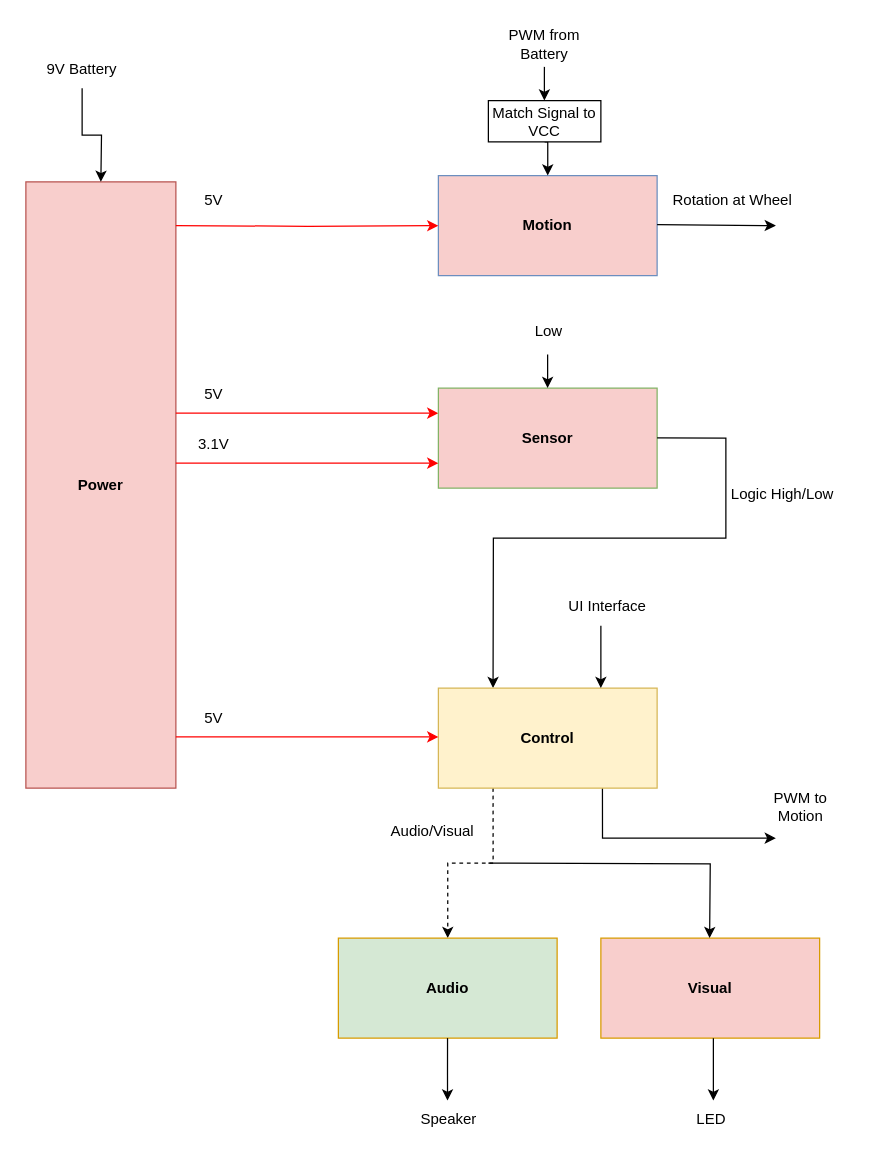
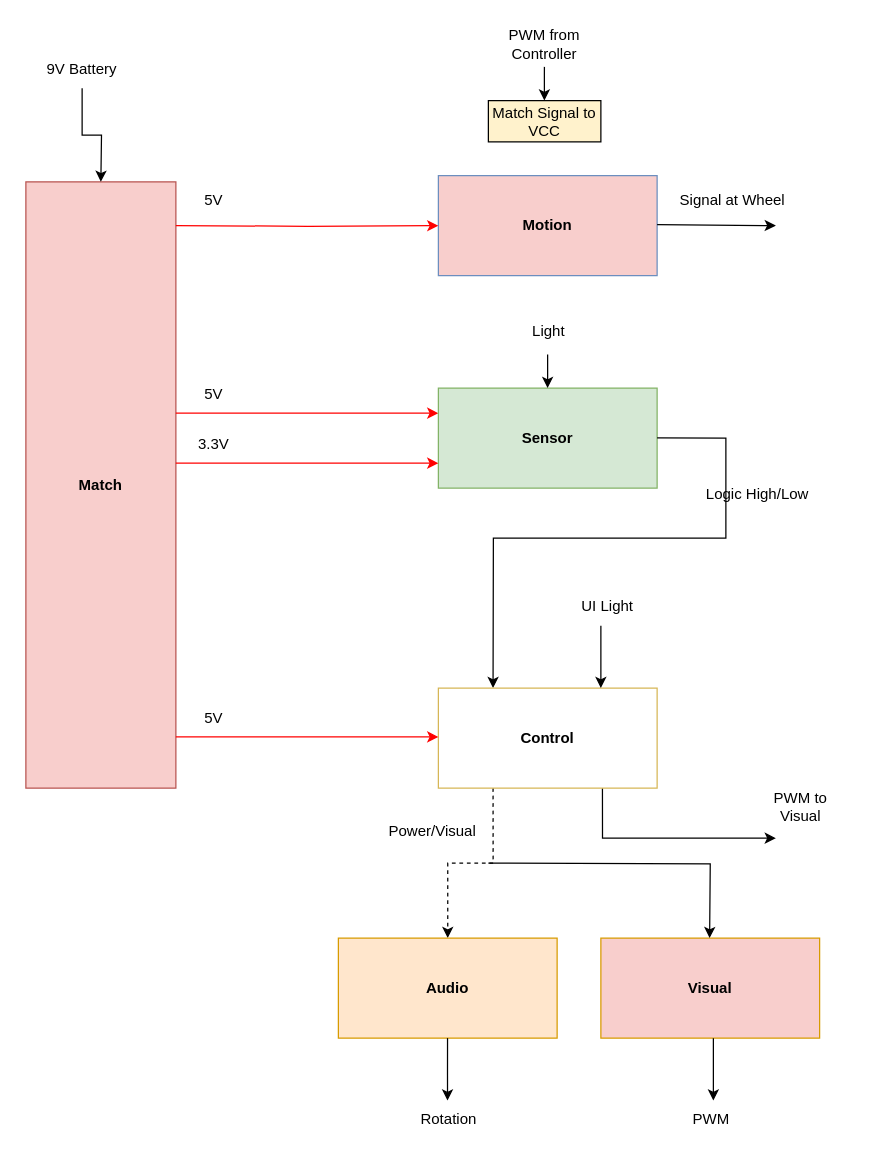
  <mxCell id="0" />
  <mxCell id="1" parent="0" />
- <mxCell id="2" value="&lt;b&gt;Power&lt;/b&gt;" style="rounded=0;whiteSpace=wrap;html=1;fillColor=#f8cecc;strokeColor=#b85450;" vertex="1" parent="1"><mxGeometry x="20" y="145" width="120" height="485" as="geometry" /></mxCell>
+ <mxCell id="2" value="&lt;b&gt;Match&lt;/b&gt;" style="rounded=0;whiteSpace=wrap;html=1;fillColor=#f8cecc;strokeColor=#b85450;" vertex="1" parent="1"><mxGeometry x="20" y="145" width="120" height="485" as="geometry" /></mxCell>
  <mxCell id="3" value="" style="endArrow=classic;html=1;rounded=0;exitX=0.25;exitY=1;exitDx=0;exitDy=0;entryX=0;entryY=0.25;entryDx=0;entryDy=0;strokeColor=#FF0000;" edge="1" parent="1" target="16"><mxGeometry width="50" height="50" relative="1" as="geometry"><mxPoint x="140" y="330" as="sourcePoint" /><mxPoint x="200" y="330" as="targetPoint" /></mxGeometry></mxCell>
  <mxCell id="4" value="5V" style="text;html=1;align=center;verticalAlign=middle;resizable=0;points=[];autosize=1;strokeColor=none;fillColor=none;" vertex="1" parent="1"><mxGeometry x="150" y="145" width="40" height="30" as="geometry" /></mxCell>
- <mxCell id="5" value="3.1V" style="text;html=1;align=center;verticalAlign=middle;resizable=0;points=[];autosize=1;strokeColor=none;fillColor=none;" vertex="1" parent="1"><mxGeometry x="145" y="340" width="50" height="30" as="geometry" /></mxCell>
+ <mxCell id="5" value="3.3V" style="text;html=1;align=center;verticalAlign=middle;resizable=0;points=[];autosize=1;strokeColor=none;fillColor=none;" vertex="1" parent="1"><mxGeometry x="145" y="340" width="50" height="30" as="geometry" /></mxCell>
  <mxCell id="6" style="edgeStyle=orthogonalEdgeStyle;rounded=0;orthogonalLoop=1;jettySize=auto;html=1;exitX=0.5;exitY=1;exitDx=0;exitDy=0;entryX=0.25;entryY=0;entryDx=0;entryDy=0;" edge="1" parent="1" source="7"><mxGeometry relative="1" as="geometry"><mxPoint x="80" y="145" as="targetPoint" /></mxGeometry></mxCell>
  <mxCell id="7" value="9V Battery" style="text;html=1;align=center;verticalAlign=middle;whiteSpace=wrap;rounded=0;" vertex="1" parent="1"><mxGeometry x="35" y="40" width="60" height="30" as="geometry" /></mxCell>
  <mxCell id="8" value="&lt;b&gt;Motion&lt;/b&gt;" style="rounded=0;whiteSpace=wrap;html=1;fillColor=#f8cecc;strokeColor=#6c8ebf;" vertex="1" parent="1"><mxGeometry x="350" y="140" width="175" height="80" as="geometry" /></mxCell>
- <mxCell id="9" style="edgeStyle=orthogonalEdgeStyle;rounded=0;orthogonalLoop=1;jettySize=auto;html=1;exitX=0.5;exitY=1;exitDx=0;exitDy=0;entryX=0.5;entryY=0;entryDx=0;entryDy=0;" edge="1" parent="1" source="10" target="8"><mxGeometry relative="1" as="geometry" /></mxCell>
- <mxCell id="10" value="Match Signal to VCC" style="rounded=0;whiteSpace=wrap;html=1;" vertex="1" parent="1"><mxGeometry x="390" y="80" width="90" height="33" as="geometry" /></mxCell>
+ <mxCell id="10" value="Match Signal to VCC" style="rounded=0;whiteSpace=wrap;html=1;fillColor=#fff2cc;" vertex="1" parent="1"><mxGeometry x="390" y="80" width="90" height="33" as="geometry" /></mxCell>
  <mxCell id="11" style="edgeStyle=orthogonalEdgeStyle;rounded=0;orthogonalLoop=1;jettySize=auto;html=1;exitX=0.5;exitY=1;exitDx=0;exitDy=0;entryX=0.5;entryY=0;entryDx=0;entryDy=0;" edge="1" parent="1"><mxGeometry relative="1" as="geometry"><mxPoint x="434.83" y="53" as="sourcePoint" /><mxPoint x="434.83" y="80" as="targetPoint" /><Array as="points"><mxPoint x="434.83" y="60" /><mxPoint x="434.83" y="60" /></Array></mxGeometry></mxCell>
- <mxCell id="12" value="PWM from Battery" style="text;html=1;align=center;verticalAlign=middle;whiteSpace=wrap;rounded=0;" vertex="1" parent="1"><mxGeometry x="405" y="20" width="60" height="30" as="geometry" /></mxCell>
+ <mxCell id="12" value="PWM from Controller" style="text;html=1;align=center;verticalAlign=middle;whiteSpace=wrap;rounded=0;" vertex="1" parent="1"><mxGeometry x="405" y="20" width="60" height="30" as="geometry" /></mxCell>
  <mxCell id="13" value="" style="endArrow=classic;html=1;rounded=0;exitX=0.75;exitY=1;exitDx=0;exitDy=0;" edge="1" parent="1"><mxGeometry width="50" height="50" relative="1" as="geometry"><mxPoint x="525" y="179.25" as="sourcePoint" /><mxPoint x="620" y="180" as="targetPoint" /></mxGeometry></mxCell>
- <mxCell id="14" value="Rotation at Wheel" style="text;html=1;align=center;verticalAlign=middle;resizable=0;points=[];autosize=1;strokeColor=none;fillColor=none;" vertex="1" parent="1"><mxGeometry x="525" y="145" width="120" height="30" as="geometry" /></mxCell>
+ <mxCell id="14" value="Signal at Wheel" style="text;html=1;align=center;verticalAlign=middle;resizable=0;points=[];autosize=1;strokeColor=none;fillColor=none;" vertex="1" parent="1"><mxGeometry x="525" y="145" width="120" height="30" as="geometry" /></mxCell>
  <mxCell id="15" style="edgeStyle=orthogonalEdgeStyle;rounded=0;orthogonalLoop=1;jettySize=auto;html=1;entryX=0;entryY=0.5;entryDx=0;entryDy=0;strokeColor=#FF0000;" edge="1" parent="1" target="8"><mxGeometry relative="1" as="geometry"><mxPoint x="140" y="180" as="sourcePoint" /><mxPoint x="140" y="207" as="targetPoint" /></mxGeometry></mxCell>
- <mxCell id="16" value="&lt;b&gt;Sensor&lt;/b&gt;" style="rounded=0;whiteSpace=wrap;html=1;fillColor=#f8cecc;strokeColor=#82b366;" vertex="1" parent="1"><mxGeometry x="350" y="310" width="175" height="80" as="geometry" /></mxCell>
+ <mxCell id="16" value="&lt;b&gt;Sensor&lt;/b&gt;" style="rounded=0;whiteSpace=wrap;html=1;fillColor=#d5e8d4;strokeColor=#82b366;" vertex="1" parent="1"><mxGeometry x="350" y="310" width="175" height="80" as="geometry" /></mxCell>
  <mxCell id="17" value="" style="endArrow=classic;html=1;rounded=0;exitX=0.25;exitY=1;exitDx=0;exitDy=0;entryX=0;entryY=0.25;entryDx=0;entryDy=0;strokeColor=#FF0000;" edge="1" parent="1"><mxGeometry width="50" height="50" relative="1" as="geometry"><mxPoint x="140" y="370" as="sourcePoint" /><mxPoint x="350" y="370" as="targetPoint" /></mxGeometry></mxCell>
  <mxCell id="18" value="5V" style="text;html=1;align=center;verticalAlign=middle;resizable=0;points=[];autosize=1;strokeColor=none;fillColor=none;" vertex="1" parent="1"><mxGeometry x="150" y="300" width="40" height="30" as="geometry" /></mxCell>
  <mxCell id="19" style="edgeStyle=orthogonalEdgeStyle;rounded=0;orthogonalLoop=1;jettySize=auto;html=1;exitX=0.5;exitY=1;exitDx=0;exitDy=0;entryX=0.5;entryY=0;entryDx=0;entryDy=0;" edge="1" parent="1"><mxGeometry relative="1" as="geometry"><mxPoint x="437.4" y="283" as="sourcePoint" /><mxPoint x="437.4" y="310" as="targetPoint" /><Array as="points"><mxPoint x="437.4" y="290" /><mxPoint x="437.4" y="290" /></Array></mxGeometry></mxCell>
- <mxCell id="20" value="Low" style="text;html=1;align=center;verticalAlign=middle;resizable=0;points=[];autosize=1;strokeColor=none;fillColor=none;" vertex="1" parent="1"><mxGeometry x="412.5" y="250" width="50" height="30" as="geometry" /></mxCell>
+ <mxCell id="20" value="Light" style="text;html=1;align=center;verticalAlign=middle;resizable=0;points=[];autosize=1;strokeColor=none;fillColor=none;" vertex="1" parent="1"><mxGeometry x="412.5" y="250" width="50" height="30" as="geometry" /></mxCell>
  <mxCell id="21" value="" style="endArrow=classic;html=1;rounded=0;exitX=0.25;exitY=1;exitDx=0;exitDy=0;entryX=0.25;entryY=0;entryDx=0;entryDy=0;" edge="1" parent="1" target="25"><mxGeometry width="50" height="50" relative="1" as="geometry"><mxPoint x="525" y="349.83" as="sourcePoint" /><mxPoint x="620" y="350" as="targetPoint" /><Array as="points"><mxPoint x="580" y="350" /><mxPoint x="580" y="430" /><mxPoint x="470" y="430" /><mxPoint x="394" y="430" /></Array></mxGeometry></mxCell>
- <mxCell id="22" value="Logic High/Low" style="text;html=1;align=center;verticalAlign=middle;resizable=0;points=[];autosize=1;strokeColor=none;fillColor=none;" vertex="1" parent="1"><mxGeometry x="570" y="380" width="110" height="30" as="geometry" /></mxCell>
+ <mxCell id="22" value="Logic High/Low" style="text;html=1;align=center;verticalAlign=middle;resizable=0;points=[];autosize=1;strokeColor=none;fillColor=none;" vertex="1" parent="1"><mxGeometry x="550" y="380" width="110" height="30" as="geometry" /></mxCell>
  <mxCell id="23" style="edgeStyle=orthogonalEdgeStyle;rounded=0;orthogonalLoop=1;jettySize=auto;html=1;exitX=0.25;exitY=1;exitDx=0;exitDy=0;dashed=1;" edge="1" parent="1" source="25" target="26"><mxGeometry relative="1" as="geometry" /></mxCell>
  <mxCell id="24" style="edgeStyle=orthogonalEdgeStyle;rounded=0;orthogonalLoop=1;jettySize=auto;html=1;exitX=0.75;exitY=1;exitDx=0;exitDy=0;" edge="1" parent="1" source="25"><mxGeometry relative="1" as="geometry"><mxPoint x="620" y="670" as="targetPoint" /><Array as="points"><mxPoint x="481" y="670" /></Array></mxGeometry></mxCell>
- <mxCell id="25" value="&lt;b&gt;Control&lt;/b&gt;" style="rounded=0;whiteSpace=wrap;html=1;fillColor=#fff2cc;strokeColor=#d6b656;" vertex="1" parent="1"><mxGeometry x="350" y="550" width="175" height="80" as="geometry" /></mxCell>
- <mxCell id="26" value="&lt;b&gt;Audio&lt;/b&gt;" style="rounded=0;whiteSpace=wrap;html=1;fillColor=#d5e8d4;strokeColor=#d79b00;" vertex="1" parent="1"><mxGeometry x="270" y="750" width="175" height="80" as="geometry" /></mxCell>
+ <mxCell id="25" value="&lt;b&gt;Control&lt;/b&gt;" style="rounded=0;whiteSpace=wrap;html=1;fillColor=#ffffff;strokeColor=#d6b656;" vertex="1" parent="1"><mxGeometry x="350" y="550" width="175" height="80" as="geometry" /></mxCell>
+ <mxCell id="26" value="&lt;b&gt;Audio&lt;/b&gt;" style="rounded=0;whiteSpace=wrap;html=1;fillColor=#ffe6cc;strokeColor=#d79b00;" vertex="1" parent="1"><mxGeometry x="270" y="750" width="175" height="80" as="geometry" /></mxCell>
  <mxCell id="27" value="&lt;b&gt;Visual&lt;/b&gt;" style="rounded=0;whiteSpace=wrap;html=1;fillColor=#f8cecc;strokeColor=#d79b00;" vertex="1" parent="1"><mxGeometry x="480" y="750" width="175" height="80" as="geometry" /></mxCell>
  <mxCell id="28" value="" style="endArrow=classic;html=1;rounded=0;exitX=0.25;exitY=1;exitDx=0;exitDy=0;entryX=0;entryY=0.25;entryDx=0;entryDy=0;strokeColor=#FF0000;" edge="1" parent="1"><mxGeometry width="50" height="50" relative="1" as="geometry"><mxPoint x="140" y="589" as="sourcePoint" /><mxPoint x="350" y="589" as="targetPoint" /></mxGeometry></mxCell>
  <mxCell id="29" value="5V" style="text;html=1;align=center;verticalAlign=middle;resizable=0;points=[];autosize=1;strokeColor=none;fillColor=none;" vertex="1" parent="1"><mxGeometry x="150" y="559" width="40" height="30" as="geometry" /></mxCell>
  <mxCell id="30" style="edgeStyle=orthogonalEdgeStyle;rounded=0;orthogonalLoop=1;jettySize=auto;html=1;" edge="1" parent="1"><mxGeometry relative="1" as="geometry"><mxPoint x="390" y="690" as="sourcePoint" /><mxPoint x="567" y="750" as="targetPoint" /></mxGeometry></mxCell>
- <mxCell id="31" value="Audio/Visual" style="text;html=1;align=center;verticalAlign=middle;resizable=0;points=[];autosize=1;strokeColor=none;fillColor=none;" vertex="1" parent="1"><mxGeometry x="300" y="650" width="90" height="30" as="geometry" /></mxCell>
- <mxCell id="32" value="PWM to Motion" style="text;html=1;align=center;verticalAlign=middle;whiteSpace=wrap;rounded=0;" vertex="1" parent="1"><mxGeometry x="610" y="630" width="60" height="30" as="geometry" /></mxCell>
+ <mxCell id="31" value="Power/Visual" style="text;html=1;align=center;verticalAlign=middle;resizable=0;points=[];autosize=1;strokeColor=none;fillColor=none;" vertex="1" parent="1"><mxGeometry x="300" y="650" width="90" height="30" as="geometry" /></mxCell>
+ <mxCell id="32" value="PWM to Visual" style="text;html=1;align=center;verticalAlign=middle;whiteSpace=wrap;rounded=0;" vertex="1" parent="1"><mxGeometry x="610" y="630" width="60" height="30" as="geometry" /></mxCell>
  <mxCell id="33" style="edgeStyle=orthogonalEdgeStyle;rounded=0;orthogonalLoop=1;jettySize=auto;html=1;entryX=0.5;entryY=0;entryDx=0;entryDy=0;" edge="1" parent="1"><mxGeometry relative="1" as="geometry"><mxPoint x="480" y="500" as="sourcePoint" /><mxPoint x="480" y="550" as="targetPoint" /><Array as="points"><mxPoint x="480" y="530" /><mxPoint x="480" y="530" /></Array></mxGeometry></mxCell>
- <mxCell id="34" value="UI Interface" style="text;html=1;align=center;verticalAlign=middle;resizable=0;points=[];autosize=1;strokeColor=none;fillColor=none;" vertex="1" parent="1"><mxGeometry x="440" y="470" width="90" height="30" as="geometry" /></mxCell>
+ <mxCell id="34" value="UI Light" style="text;html=1;align=center;verticalAlign=middle;resizable=0;points=[];autosize=1;strokeColor=none;fillColor=none;" vertex="1" parent="1"><mxGeometry x="440" y="470" width="90" height="30" as="geometry" /></mxCell>
  <mxCell id="35" style="edgeStyle=orthogonalEdgeStyle;rounded=0;orthogonalLoop=1;jettySize=auto;html=1;entryX=0.5;entryY=0;entryDx=0;entryDy=0;" edge="1" parent="1"><mxGeometry relative="1" as="geometry"><mxPoint x="357.33" y="830" as="sourcePoint" /><mxPoint x="357.33" y="880" as="targetPoint" /><Array as="points"><mxPoint x="357.33" y="860" /><mxPoint x="357.33" y="860" /></Array></mxGeometry></mxCell>
- <mxCell id="36" value="Speaker" style="text;html=1;align=center;verticalAlign=middle;resizable=0;points=[];autosize=1;strokeColor=none;fillColor=none;" vertex="1" parent="1"><mxGeometry x="322.5" y="880" width="70" height="30" as="geometry" /></mxCell>
- <mxCell id="37" value="LED" style="text;html=1;align=center;verticalAlign=middle;resizable=0;points=[];autosize=1;strokeColor=none;fillColor=none;" vertex="1" parent="1"><mxGeometry x="542.5" y="880" width="50" height="30" as="geometry" /></mxCell>
+ <mxCell id="36" value="Rotation" style="text;html=1;align=center;verticalAlign=middle;resizable=0;points=[];autosize=1;strokeColor=none;fillColor=none;" vertex="1" parent="1"><mxGeometry x="322.5" y="880" width="70" height="30" as="geometry" /></mxCell>
+ <mxCell id="37" value="PWM" style="text;html=1;align=center;verticalAlign=middle;resizable=0;points=[];autosize=1;strokeColor=none;fillColor=none;" vertex="1" parent="1"><mxGeometry x="542.5" y="880" width="50" height="30" as="geometry" /></mxCell>
  <mxCell id="38" style="edgeStyle=orthogonalEdgeStyle;rounded=0;orthogonalLoop=1;jettySize=auto;html=1;entryX=0.5;entryY=0;entryDx=0;entryDy=0;" edge="1" parent="1"><mxGeometry relative="1" as="geometry"><mxPoint x="570" y="830" as="sourcePoint" /><mxPoint x="570" y="880" as="targetPoint" /><Array as="points"><mxPoint x="570" y="860" /><mxPoint x="570" y="860" /></Array></mxGeometry></mxCell>
